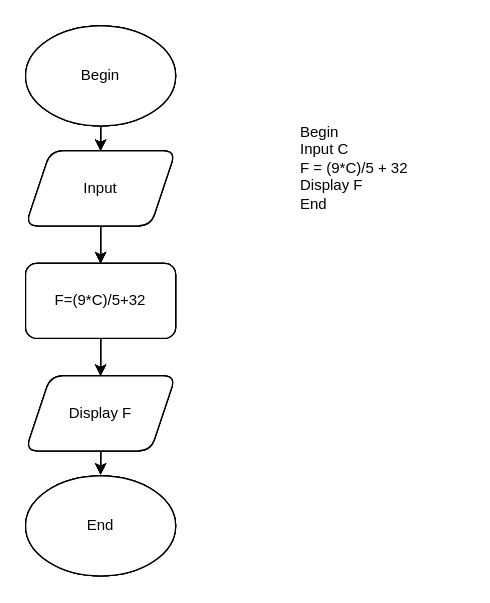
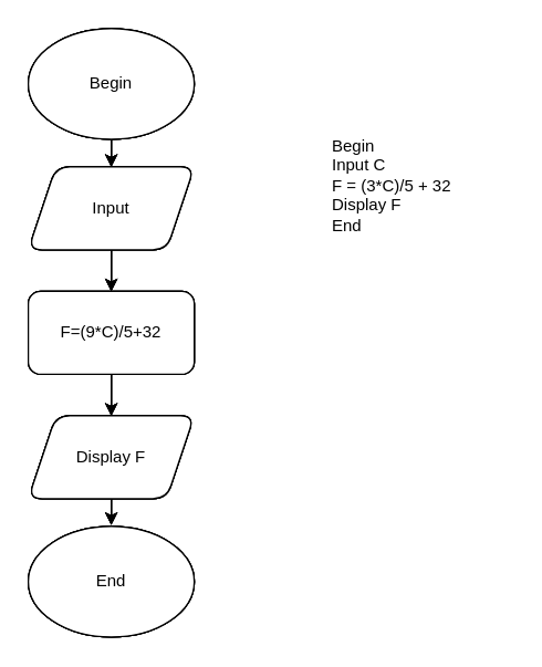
  <mxCell id="0" />
  <mxCell id="1" parent="0" />
  <mxCell id="2" value="" style="edgeStyle=orthogonalEdgeStyle;rounded=1;orthogonalLoop=1;jettySize=auto;html=1;" parent="1" source="3" target="5" edge="1"><mxGeometry relative="1" as="geometry" /></mxCell>
  <mxCell id="3" value="Begin" style="ellipse;whiteSpace=wrap;html=1;spacingTop=0;rounded=1;" parent="1" vertex="1"><mxGeometry x="20" y="20" width="120" height="80" as="geometry" /></mxCell>
  <mxCell id="4" value="" style="edgeStyle=orthogonalEdgeStyle;rounded=1;orthogonalLoop=1;jettySize=auto;html=1;" parent="1" source="5" target="7" edge="1"><mxGeometry relative="1" as="geometry" /></mxCell>
  <mxCell id="5" value="Input" style="shape=parallelogram;perimeter=parallelogramPerimeter;whiteSpace=wrap;html=1;fixedSize=1;rounded=1;" parent="1" vertex="1"><mxGeometry x="20" y="120" width="120" height="60" as="geometry" /></mxCell>
  <mxCell id="6" value="" style="edgeStyle=orthogonalEdgeStyle;rounded=1;orthogonalLoop=1;jettySize=auto;html=1;" parent="1" source="7" target="9" edge="1"><mxGeometry relative="1" as="geometry" /></mxCell>
  <mxCell id="7" value="F=(9*C)/5+32" style="rounded=1;whiteSpace=wrap;html=1;" parent="1" vertex="1"><mxGeometry x="20" y="210" width="120" height="60" as="geometry" /></mxCell>
  <mxCell id="8" value="" style="edgeStyle=orthogonalEdgeStyle;rounded=1;orthogonalLoop=1;jettySize=auto;html=1;" parent="1" source="9" target="10" edge="1"><mxGeometry relative="1" as="geometry" /></mxCell>
  <mxCell id="9" value="Display F" style="shape=parallelogram;perimeter=parallelogramPerimeter;whiteSpace=wrap;html=1;fixedSize=1;rounded=1;" parent="1" vertex="1"><mxGeometry x="20" y="300" width="120" height="60" as="geometry" /></mxCell>
  <mxCell id="10" value="End" style="ellipse;whiteSpace=wrap;html=1;perimeterSpacing=1;rounded=1;" parent="1" vertex="1"><mxGeometry x="20" y="380" width="120" height="80" as="geometry" /></mxCell>
  <mxCell id="11" value="" style="edgeStyle=orthogonalEdgeStyle;rounded=1;orthogonalLoop=1;jettySize=auto;html=1;" parent="1" source="12" target="14" edge="1"><mxGeometry relative="1" as="geometry" /></mxCell>
  <mxCell id="12" value="Begin" style="ellipse;whiteSpace=wrap;html=1;spacingTop=0;rounded=1;" parent="1" vertex="1"><mxGeometry x="20" y="20" width="120" height="80" as="geometry" /></mxCell>
  <mxCell id="13" value="" style="edgeStyle=orthogonalEdgeStyle;rounded=1;orthogonalLoop=1;jettySize=auto;html=1;" parent="1" source="14" target="16" edge="1"><mxGeometry relative="1" as="geometry" /></mxCell>
  <mxCell id="14" value="Input" style="shape=parallelogram;perimeter=parallelogramPerimeter;whiteSpace=wrap;html=1;fixedSize=1;rounded=1;" parent="1" vertex="1"><mxGeometry x="20" y="120" width="120" height="60" as="geometry" /></mxCell>
  <mxCell id="15" value="" style="edgeStyle=orthogonalEdgeStyle;rounded=1;orthogonalLoop=1;jettySize=auto;html=1;" parent="1" source="16" target="18" edge="1"><mxGeometry relative="1" as="geometry" /></mxCell>
  <mxCell id="16" value="F=(9*C)/5+32" style="rounded=1;whiteSpace=wrap;html=1;" parent="1" vertex="1"><mxGeometry x="20" y="210" width="120" height="60" as="geometry" /></mxCell>
  <mxCell id="17" value="" style="edgeStyle=orthogonalEdgeStyle;rounded=1;orthogonalLoop=1;jettySize=auto;html=1;" parent="1" source="18" target="19" edge="1"><mxGeometry relative="1" as="geometry" /></mxCell>
  <mxCell id="18" value="Display F" style="shape=parallelogram;perimeter=parallelogramPerimeter;whiteSpace=wrap;html=1;fixedSize=1;rounded=1;" parent="1" vertex="1"><mxGeometry x="20" y="300" width="120" height="60" as="geometry" /></mxCell>
  <mxCell id="19" value="End" style="ellipse;whiteSpace=wrap;html=1;perimeterSpacing=1;rounded=1;" parent="1" vertex="1"><mxGeometry x="20" y="380" width="120" height="80" as="geometry" /></mxCell>
  <mxCell id="20" value="" style="edgeStyle=orthogonalEdgeStyle;rounded=1;orthogonalLoop=1;jettySize=auto;html=1;" edge="1" parent="1" source="21" target="23"><mxGeometry relative="1" as="geometry" /></mxCell>
  <mxCell id="21" value="Begin" style="ellipse;whiteSpace=wrap;html=1;spacingTop=0;rounded=1;" vertex="1" parent="1"><mxGeometry x="20" y="20" width="120" height="80" as="geometry" /></mxCell>
  <mxCell id="22" value="" style="edgeStyle=orthogonalEdgeStyle;rounded=1;orthogonalLoop=1;jettySize=auto;html=1;" edge="1" parent="1" source="23" target="25"><mxGeometry relative="1" as="geometry" /></mxCell>
  <mxCell id="23" value="Input" style="shape=parallelogram;perimeter=parallelogramPerimeter;whiteSpace=wrap;html=1;fixedSize=1;rounded=1;" vertex="1" parent="1"><mxGeometry x="20" y="120" width="120" height="60" as="geometry" /></mxCell>
  <mxCell id="24" value="" style="edgeStyle=orthogonalEdgeStyle;rounded=1;orthogonalLoop=1;jettySize=auto;html=1;" edge="1" parent="1" source="25" target="27"><mxGeometry relative="1" as="geometry" /></mxCell>
  <mxCell id="25" value="F=(9*C)/5+32" style="rounded=1;whiteSpace=wrap;html=1;" vertex="1" parent="1"><mxGeometry x="20" y="210" width="120" height="60" as="geometry" /></mxCell>
  <mxCell id="26" value="" style="edgeStyle=orthogonalEdgeStyle;rounded=1;orthogonalLoop=1;jettySize=auto;html=1;" edge="1" parent="1" source="27" target="28"><mxGeometry relative="1" as="geometry" /></mxCell>
  <mxCell id="27" value="Display F" style="shape=parallelogram;perimeter=parallelogramPerimeter;whiteSpace=wrap;html=1;fixedSize=1;rounded=1;" vertex="1" parent="1"><mxGeometry x="20" y="300" width="120" height="60" as="geometry" /></mxCell>
  <mxCell id="28" value="End" style="ellipse;whiteSpace=wrap;html=1;perimeterSpacing=1;rounded=1;" vertex="1" parent="1"><mxGeometry x="20" y="380" width="120" height="80" as="geometry" /></mxCell>
  <mxCell id="29" value="" style="edgeStyle=orthogonalEdgeStyle;rounded=1;orthogonalLoop=1;jettySize=auto;html=1;" edge="1" parent="1" source="30" target="32"><mxGeometry relative="1" as="geometry" /></mxCell>
  <mxCell id="30" value="Begin" style="ellipse;whiteSpace=wrap;html=1;spacingTop=0;rounded=1;" vertex="1" parent="1"><mxGeometry x="20" y="20" width="120" height="80" as="geometry" /></mxCell>
  <mxCell id="31" value="" style="edgeStyle=orthogonalEdgeStyle;rounded=1;orthogonalLoop=1;jettySize=auto;html=1;" edge="1" parent="1" source="32" target="34"><mxGeometry relative="1" as="geometry" /></mxCell>
  <mxCell id="32" value="Input" style="shape=parallelogram;perimeter=parallelogramPerimeter;whiteSpace=wrap;html=1;fixedSize=1;rounded=1;" vertex="1" parent="1"><mxGeometry x="20" y="120" width="120" height="60" as="geometry" /></mxCell>
  <mxCell id="33" value="" style="edgeStyle=orthogonalEdgeStyle;rounded=1;orthogonalLoop=1;jettySize=auto;html=1;" edge="1" parent="1" source="34" target="36"><mxGeometry relative="1" as="geometry" /></mxCell>
  <mxCell id="34" value="F=(9*C)/5+32" style="rounded=1;whiteSpace=wrap;html=1;" vertex="1" parent="1"><mxGeometry x="20" y="210" width="120" height="60" as="geometry" /></mxCell>
  <mxCell id="35" value="" style="edgeStyle=orthogonalEdgeStyle;rounded=1;orthogonalLoop=1;jettySize=auto;html=1;" edge="1" parent="1" source="36" target="37"><mxGeometry relative="1" as="geometry" /></mxCell>
  <mxCell id="36" value="Display F" style="shape=parallelogram;perimeter=parallelogramPerimeter;whiteSpace=wrap;html=1;fixedSize=1;rounded=1;" vertex="1" parent="1"><mxGeometry x="20" y="300" width="120" height="60" as="geometry" /></mxCell>
  <mxCell id="37" value="End" style="ellipse;whiteSpace=wrap;html=1;perimeterSpacing=1;rounded=1;" vertex="1" parent="1"><mxGeometry x="20" y="380" width="120" height="80" as="geometry" /></mxCell>
- <mxCell id="38" value="Begin&#13;&#10;    Input C&#13;&#10;    F = (9*C)/5 + 32&#13;&#10;    Display F&#13;&#10;End" style="text;whiteSpace=wrap;html=1;" vertex="1" parent="1"><mxGeometry x="238" y="91" width="132" height="143" as="geometry" /></mxCell>
+ <mxCell id="38" value="Begin&#13;&#10;    Input C&#13;&#10;    F = (3*C)/5 + 32&#13;&#10;    Display F&#13;&#10;End" style="text;whiteSpace=wrap;html=1;" vertex="1" parent="1"><mxGeometry x="238" y="91" width="132" height="143" as="geometry" /></mxCell>
